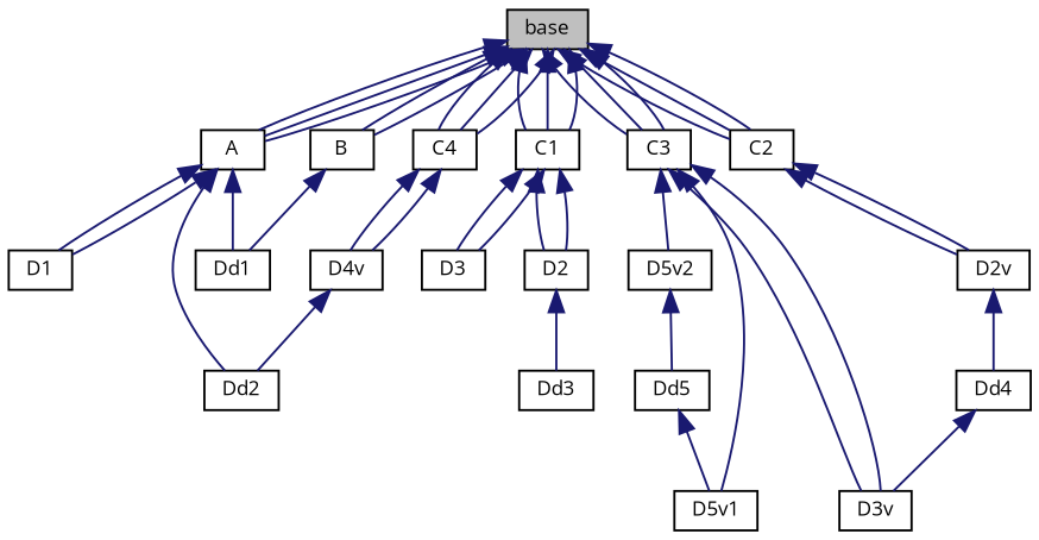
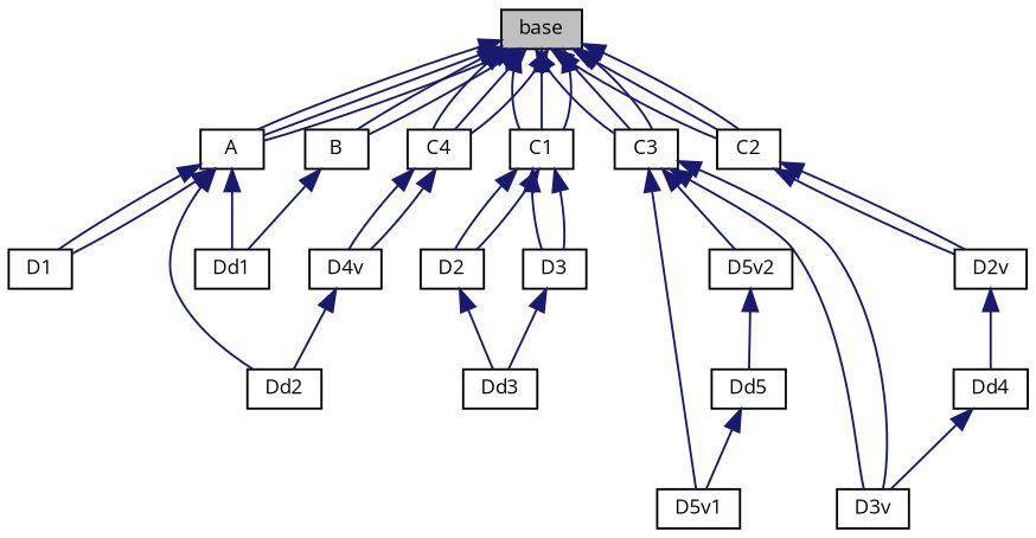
  digraph {
    fontname="Open Sans"
    node [color=black fillcolor=white fontname="Open Sans" fontsize=9 shape=record style=filled]
    edge [color=midnightblue dir=back fontname="Open Sans" fontsize=9 labelfontname=FreeSans labelfontsize=9 style=solid]
    n1 [fillcolor=grey75 fontcolor=black height=0.2 label=base width=0.4]
    n2 [height=0.2 label=A width=0.4]
    n3 [height=0.2 label=B width=0.4]
    n4 [height=0.2 label=C1 width=0.4]
    n5 [height=0.2 label=C2 width=0.4]
    n6 [height=0.2 label=C3 width=0.4]
    n7 [height=0.2 label=C4 width=0.4]
    n8 [height=0.2 label=D1 width=0.4]
    n9 [height=0.2 label=Dd1 width=0.4]
    n10 [height=0.2 label=Dd2 width=0.4]
    n11 [height=0.2 label=D2 width=0.4]
    n12 [height=0.2 label=D3 width=0.4]
    n13 [height=0.2 label=D2v width=0.4]
    n14 [height=0.2 label=D3v width=0.4]
    n15 [height=0.2 label=D5v1 width=0.4]
    n16 [height=0.2 label=D5v2 width=0.4]
    n17 [height=0.2 label=D4v width=0.4]
    n18 [height=0.2 label=Dd3 width=0.4]
    n19 [height=0.2 label=Dd4 width=0.4]
    n20 [height=0.2 label=Dd5 width=0.4]
    n1 -> n2
    n1 -> n2
    n1 -> n2
    n1 -> n3
    n1 -> n3
    n1 -> n4
    n1 -> n4
    n1 -> n4
    n1 -> n5
    n1 -> n5
    n1 -> n5
    n1 -> n6
    n1 -> n6
    n1 -> n6
    n1 -> n7
    n1 -> n7
    n1 -> n7
    n2 -> n8
    n2 -> n8
    n2 -> n9
    n2 -> n10
    n3 -> n9
    n4 -> n11
    n4 -> n11
    n4 -> n12
    n4 -> n12
    n5 -> n13
    n5 -> n13
    n6 -> n14
    n6 -> n14
    n6 -> n15
    n6 -> n16
    n7 -> n17
    n7 -> n17
    n11 -> n18
+   n12 -> n18
    n13 -> n19
    n16 -> n20
    n17 -> n10
    n19 -> n14
    n20 -> n15
  }
